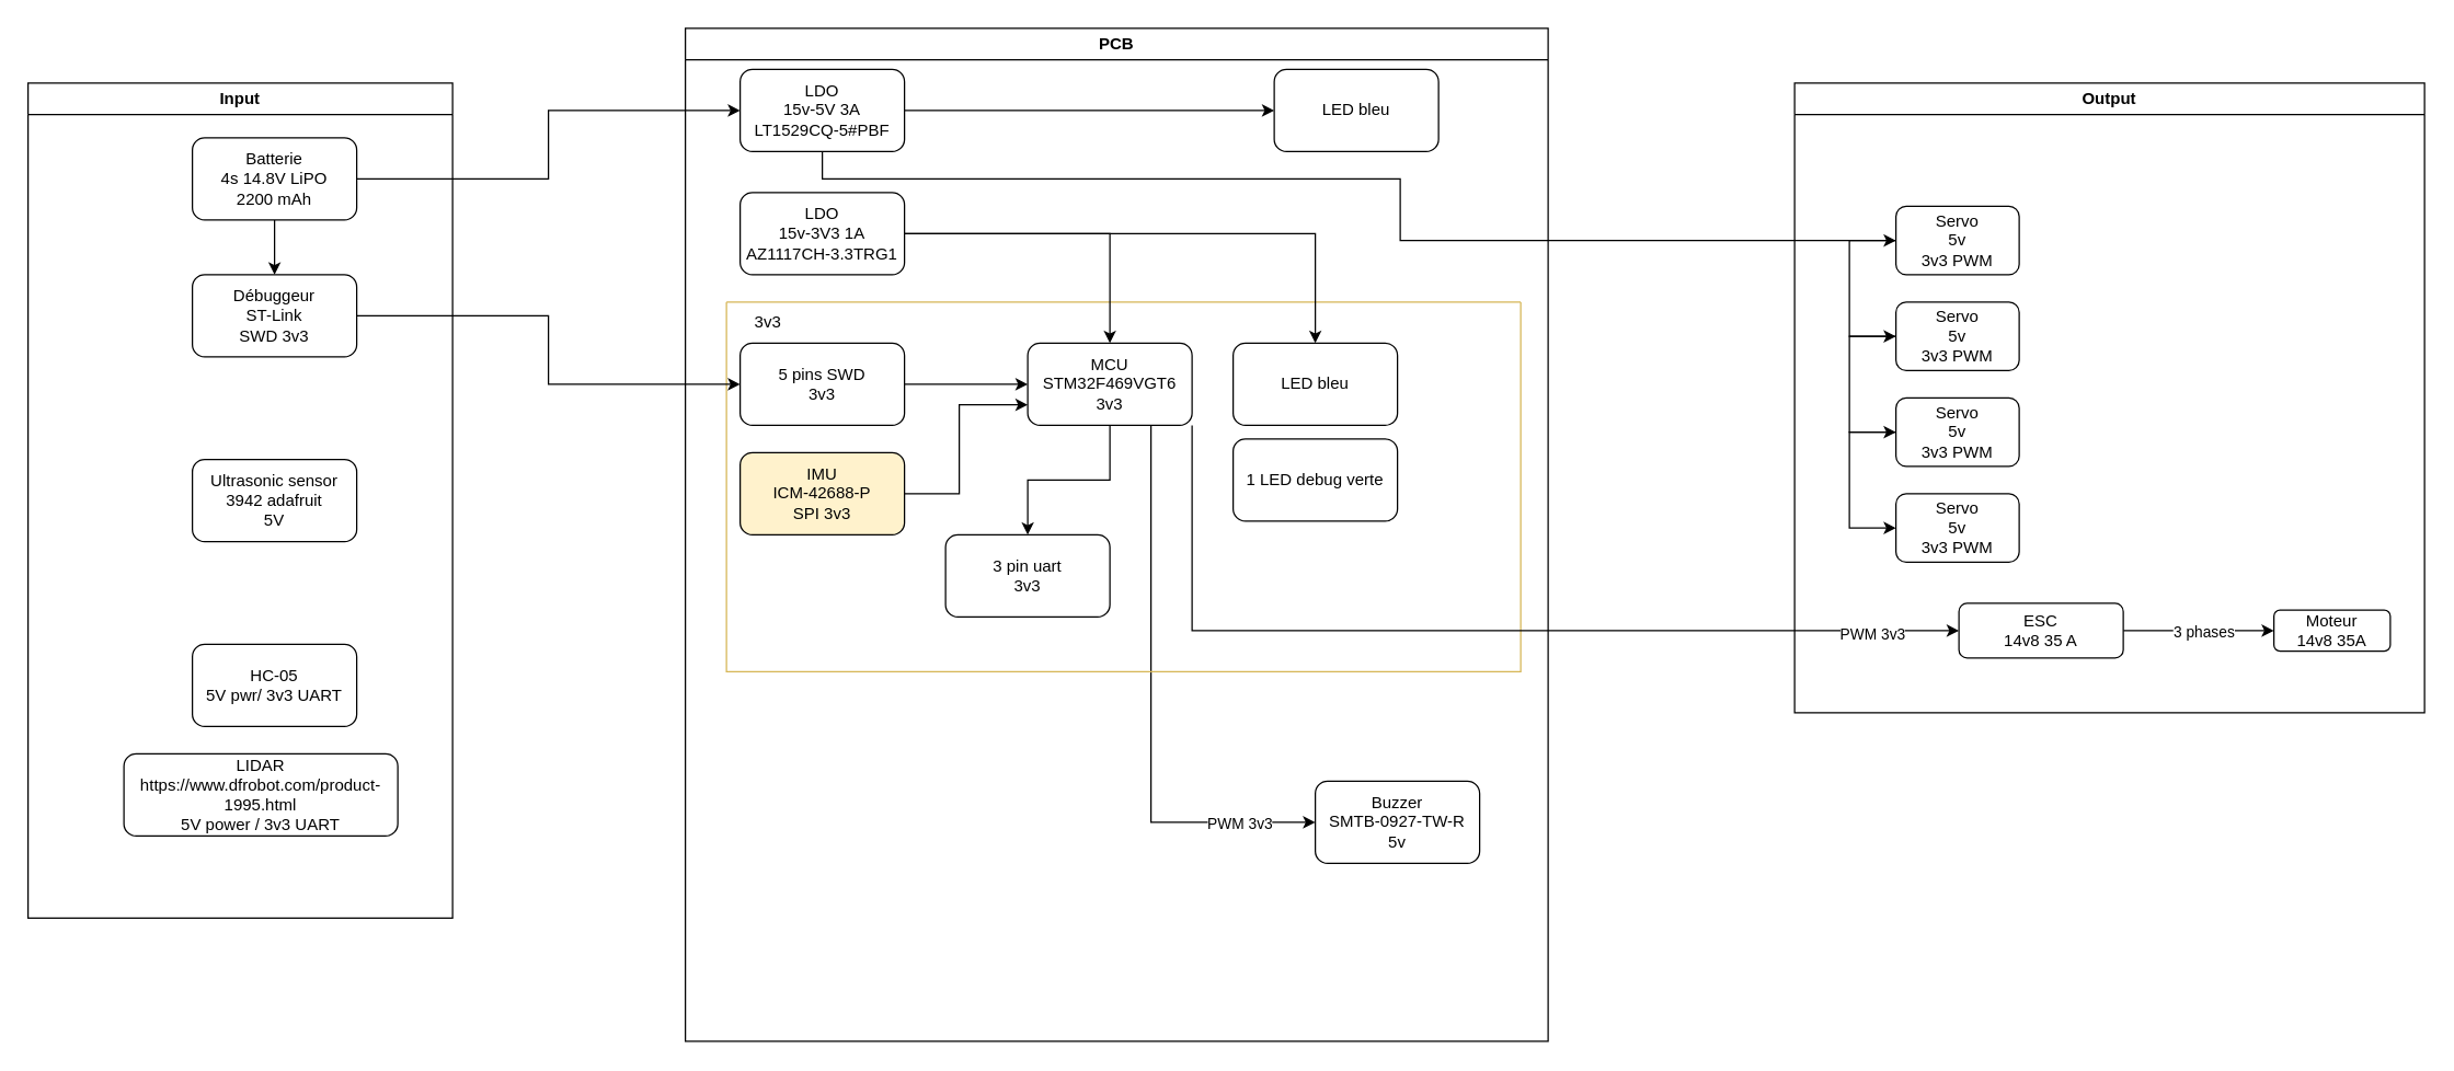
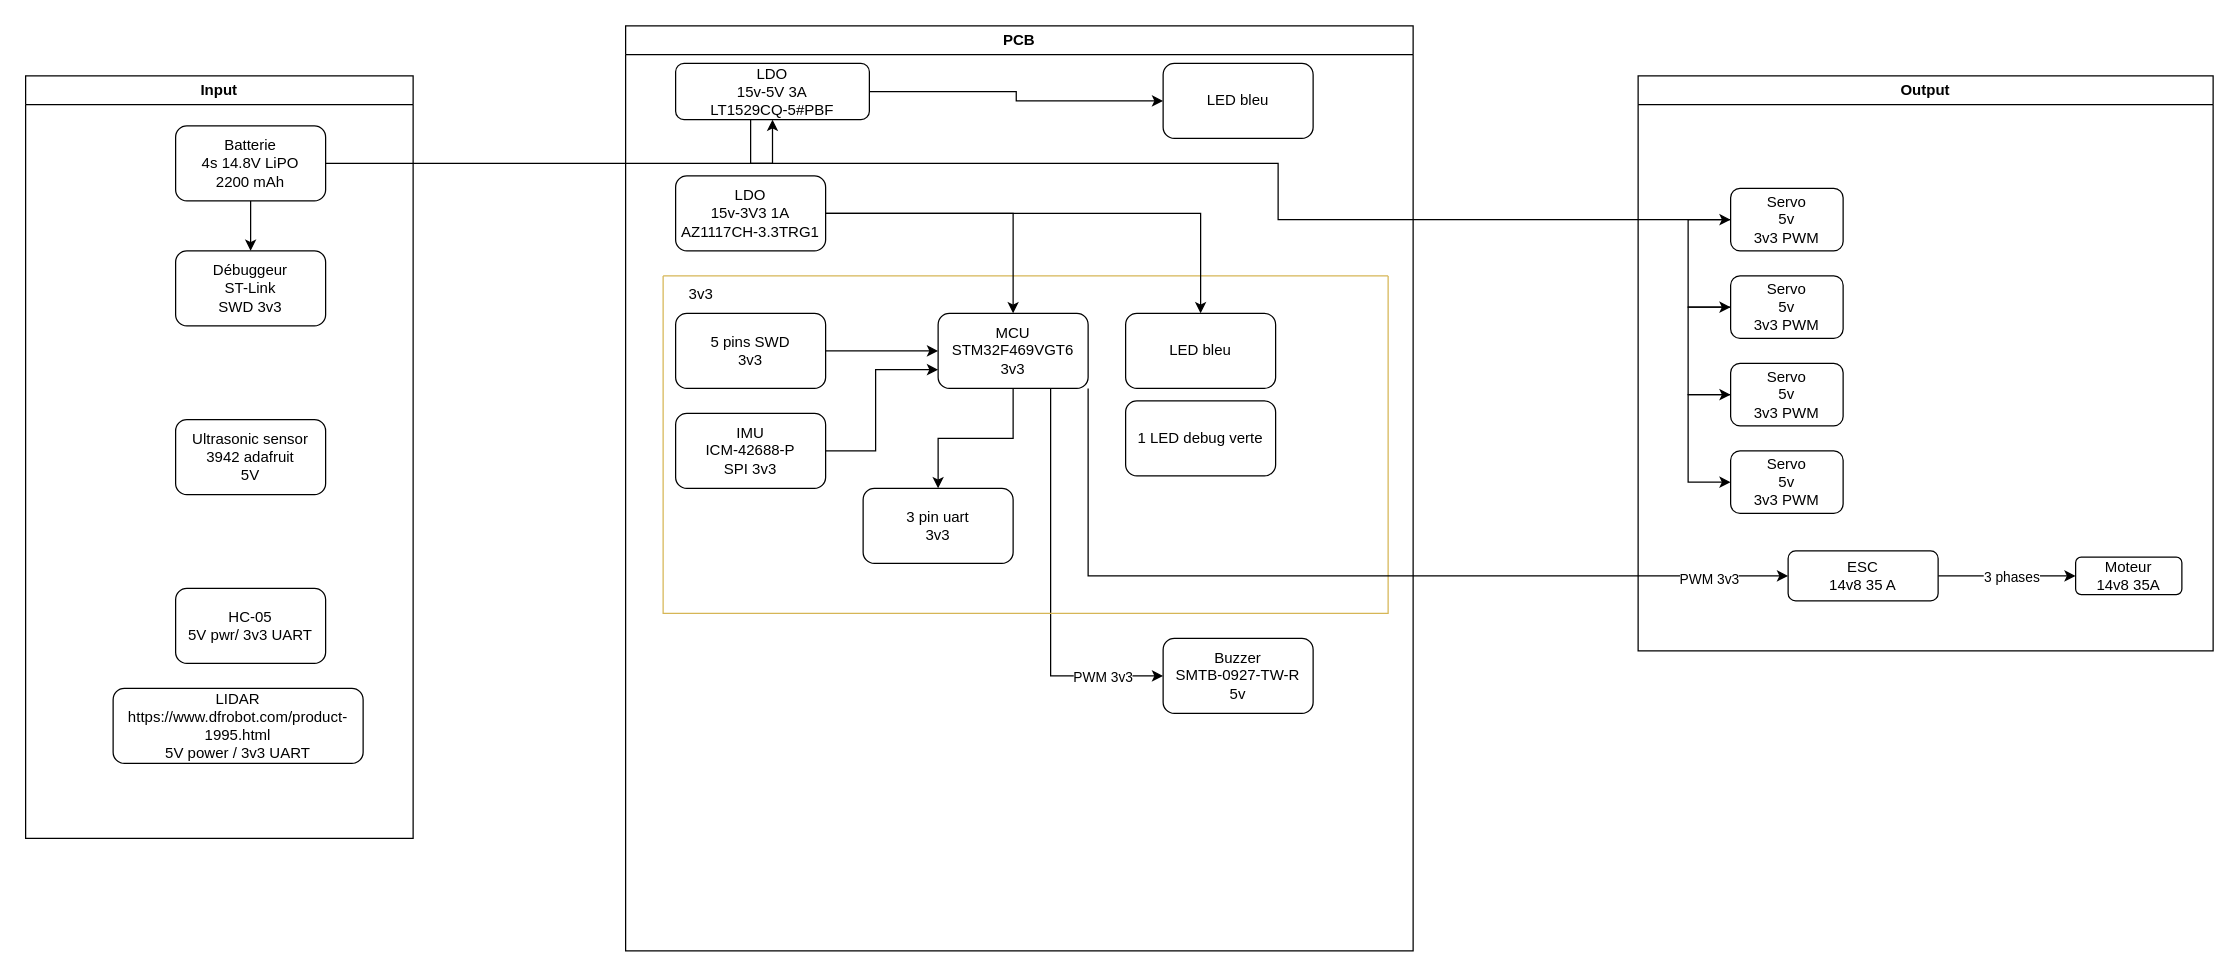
  <mxCell id="0" />
  <mxCell id="1" parent="0" />
  <mxCell id="2" value="Input" style="swimlane;whiteSpace=wrap;html=1;" parent="1" vertex="1"><mxGeometry x="20" y="60" width="310" height="610" as="geometry" /></mxCell>
  <mxCell id="3" value="Batterie&lt;div&gt;4s 14.8V LiPO&lt;/div&gt;&lt;div&gt;2200 mAh&lt;/div&gt;" style="rounded=1;whiteSpace=wrap;html=1;" parent="2" vertex="1"><mxGeometry x="120" y="40" width="120" height="60" as="geometry" /></mxCell>
  <mxCell id="4" value="Débuggeur&lt;div&gt;ST-Link&lt;/div&gt;&lt;div&gt;SWD 3v3&lt;/div&gt;" style="rounded=1;whiteSpace=wrap;html=1;" parent="2" vertex="1"><mxGeometry x="120" y="140" width="120" height="60" as="geometry" /></mxCell>
  <mxCell id="5" value="HC-05&lt;br&gt;5V pwr/ 3v3 UART" style="rounded=1;whiteSpace=wrap;html=1;" parent="2" vertex="1"><mxGeometry x="120" y="410" width="120" height="60" as="geometry" /></mxCell>
  <mxCell id="6" value="Ultrasonic sensor&lt;br&gt;3942 adafruit&lt;br&gt;5V" style="rounded=1;whiteSpace=wrap;html=1;" vertex="1" parent="2"><mxGeometry x="120" y="275" width="120" height="60" as="geometry" /></mxCell>
  <mxCell id="7" value="LIDAR&lt;br&gt;https://www.dfrobot.com/product-1995.html&lt;br&gt;5V power / 3v3 UART" style="rounded=1;whiteSpace=wrap;html=1;" vertex="1" parent="2"><mxGeometry x="70" y="490" width="200" height="60" as="geometry" /></mxCell>
  <mxCell id="8" value="Output" style="swimlane;whiteSpace=wrap;html=1;" parent="1" vertex="1"><mxGeometry x="1310" y="60" width="460" height="460" as="geometry" /></mxCell>
  <mxCell id="9" value="Moteur&lt;br&gt;14v8 35A" style="rounded=1;whiteSpace=wrap;html=1;" parent="8" vertex="1"><mxGeometry x="350" y="385" width="85" height="30" as="geometry" /></mxCell>
  <mxCell id="10" style="edgeStyle=orthogonalEdgeStyle;rounded=0;orthogonalLoop=1;jettySize=auto;html=1;entryX=0;entryY=0.5;entryDx=0;entryDy=0;" edge="1" parent="8" source="12" target="9"><mxGeometry relative="1" as="geometry" /></mxCell>
  <mxCell id="11" value="3 phases" style="edgeLabel;html=1;align=center;verticalAlign=middle;resizable=0;points=[];" vertex="1" connectable="0" parent="10"><mxGeometry x="0.05" relative="1" as="geometry"><mxPoint as="offset" /></mxGeometry></mxCell>
  <mxCell id="12" value="ESC&lt;br&gt;14v8 35 A" style="rounded=1;whiteSpace=wrap;html=1;" vertex="1" parent="8"><mxGeometry x="120" y="380" width="120" height="40" as="geometry" /></mxCell>
  <mxCell id="13" style="edgeStyle=orthogonalEdgeStyle;rounded=0;orthogonalLoop=1;jettySize=auto;html=1;entryX=0;entryY=0.5;entryDx=0;entryDy=0;" edge="1" parent="8" source="14" target="19"><mxGeometry relative="1" as="geometry"><Array as="points"><mxPoint x="40" y="115" /><mxPoint x="40" y="185" /></Array></mxGeometry></mxCell>
  <mxCell id="14" value="Servo&lt;br&gt;5v&lt;br&gt;3v3 PWM" style="rounded=1;whiteSpace=wrap;html=1;" vertex="1" parent="8"><mxGeometry x="74" y="90" width="90" height="50" as="geometry" /></mxCell>
  <mxCell id="15" value="Servo&lt;br&gt;5v&lt;br&gt;3v3 PWM" style="rounded=1;whiteSpace=wrap;html=1;" vertex="1" parent="8"><mxGeometry x="74" y="300" width="90" height="50" as="geometry" /></mxCell>
  <mxCell id="16" style="edgeStyle=orthogonalEdgeStyle;rounded=0;orthogonalLoop=1;jettySize=auto;html=1;entryX=0;entryY=0.5;entryDx=0;entryDy=0;" edge="1" parent="8" source="17" target="15"><mxGeometry relative="1" as="geometry"><Array as="points"><mxPoint x="40" y="255" /><mxPoint x="40" y="325" /></Array></mxGeometry></mxCell>
  <mxCell id="17" value="Servo&lt;br&gt;5v&lt;br&gt;3v3 PWM" style="rounded=1;whiteSpace=wrap;html=1;" vertex="1" parent="8"><mxGeometry x="74" y="230" width="90" height="50" as="geometry" /></mxCell>
  <mxCell id="18" style="edgeStyle=orthogonalEdgeStyle;rounded=0;orthogonalLoop=1;jettySize=auto;html=1;entryX=0;entryY=0.5;entryDx=0;entryDy=0;" edge="1" parent="8" source="19" target="17"><mxGeometry relative="1" as="geometry"><Array as="points"><mxPoint x="40" y="185" /><mxPoint x="40" y="255" /></Array></mxGeometry></mxCell>
  <mxCell id="19" value="Servo&lt;br&gt;5v&lt;br&gt;3v3 PWM" style="rounded=1;whiteSpace=wrap;html=1;" vertex="1" parent="8"><mxGeometry x="74" y="160" width="90" height="50" as="geometry" /></mxCell>
  <mxCell id="20" value="PCB" style="swimlane;whiteSpace=wrap;html=1;" parent="1" vertex="1"><mxGeometry x="500" y="20" width="630" height="740" as="geometry" /></mxCell>
- <mxCell id="21" value="Buzzer&lt;div&gt;SMTB-0927-TW-R&lt;br&gt;&lt;/div&gt;&lt;div&gt;5v&lt;/div&gt;" style="rounded=1;whiteSpace=wrap;html=1;" vertex="1" parent="20"><mxGeometry x="460" y="550" width="120" height="60" as="geometry" /></mxCell>
+ <mxCell id="21" value="Buzzer&lt;div&gt;SMTB-0927-TW-R&lt;br&gt;&lt;/div&gt;&lt;div&gt;5v&lt;/div&gt;" style="rounded=1;whiteSpace=wrap;html=1;" vertex="1" parent="20"><mxGeometry x="430" y="490" width="120" height="60" as="geometry" /></mxCell>
  <mxCell id="22" style="edgeStyle=orthogonalEdgeStyle;rounded=0;orthogonalLoop=1;jettySize=auto;html=1;entryX=0;entryY=0.5;entryDx=0;entryDy=0;" edge="1" parent="20" source="23" target="28"><mxGeometry relative="1" as="geometry" /></mxCell>
  <mxCell id="23" value="5 pins SWD&lt;br&gt;3v3" style="rounded=1;whiteSpace=wrap;html=1;" vertex="1" parent="20"><mxGeometry x="40" y="230" width="120" height="60" as="geometry" /></mxCell>
  <mxCell id="24" style="edgeStyle=orthogonalEdgeStyle;rounded=0;orthogonalLoop=1;jettySize=auto;html=1;entryX=0;entryY=0.75;entryDx=0;entryDy=0;" edge="1" parent="20" source="33" target="28"><mxGeometry relative="1" as="geometry"><Array as="points"><mxPoint x="200" y="340" /><mxPoint x="200" y="275" /></Array></mxGeometry></mxCell>
  <mxCell id="25" style="edgeStyle=orthogonalEdgeStyle;rounded=0;orthogonalLoop=1;jettySize=auto;html=1;" edge="1" parent="20" source="28" target="30"><mxGeometry relative="1" as="geometry" /></mxCell>
  <mxCell id="26" style="edgeStyle=orthogonalEdgeStyle;rounded=0;orthogonalLoop=1;jettySize=auto;html=1;exitX=0.75;exitY=1;exitDx=0;exitDy=0;entryX=0;entryY=0.5;entryDx=0;entryDy=0;" edge="1" parent="20" source="28" target="21"><mxGeometry relative="1" as="geometry" /></mxCell>
  <mxCell id="27" value="PWM 3v3" style="edgeLabel;html=1;align=center;verticalAlign=middle;resizable=0;points=[];" vertex="1" connectable="0" parent="26"><mxGeometry x="0.833" y="-2" relative="1" as="geometry"><mxPoint x="-22" y="-2" as="offset" /></mxGeometry></mxCell>
  <mxCell id="28" value="MCU&lt;br&gt;STM32F469VGT6&lt;br&gt;3v3" style="rounded=1;whiteSpace=wrap;html=1;" parent="20" vertex="1"><mxGeometry x="250" y="230" width="120" height="60" as="geometry" /></mxCell>
  <mxCell id="29" value="" style="swimlane;startSize=0;fillColor=#FFF2CC;strokeColor=#d6b656;gradientColor=none;swimlaneFillColor=none;" vertex="1" parent="20"><mxGeometry x="30" y="200" width="580" height="270" as="geometry" /></mxCell>
  <mxCell id="30" value="3 pin uart&lt;br&gt;3v3" style="rounded=1;whiteSpace=wrap;html=1;" vertex="1" parent="29"><mxGeometry x="160" y="170" width="120" height="60" as="geometry" /></mxCell>
  <mxCell id="31" value="3v3" style="text;html=1;align=center;verticalAlign=middle;resizable=0;points=[];autosize=1;strokeColor=none;fillColor=none;" vertex="1" parent="29"><mxGeometry x="10" width="40" height="30" as="geometry" /></mxCell>
  <mxCell id="32" value="LED bleu" style="rounded=1;whiteSpace=wrap;html=1;" vertex="1" parent="29"><mxGeometry x="370" y="30" width="120" height="60" as="geometry" /></mxCell>
- <mxCell id="33" value="IMU&lt;br&gt;ICM-42688-P&lt;br&gt;SPI 3v3" style="rounded=1;whiteSpace=wrap;html=1;fillColor=#fff2cc;" parent="29" vertex="1"><mxGeometry x="10" y="110" width="120" height="60" as="geometry" /></mxCell>
+ <mxCell id="33" value="IMU&lt;br&gt;ICM-42688-P&lt;br&gt;SPI 3v3" style="rounded=1;whiteSpace=wrap;html=1;" parent="29" vertex="1"><mxGeometry x="10" y="110" width="120" height="60" as="geometry" /></mxCell>
  <mxCell id="34" value="1 LED debug verte" style="rounded=1;whiteSpace=wrap;html=1;" vertex="1" parent="29"><mxGeometry x="370" y="100" width="120" height="60" as="geometry" /></mxCell>
  <mxCell id="35" style="edgeStyle=orthogonalEdgeStyle;rounded=0;orthogonalLoop=1;jettySize=auto;html=1;exitX=1;exitY=0.5;exitDx=0;exitDy=0;entryX=0;entryY=0.5;entryDx=0;entryDy=0;" edge="1" parent="20" source="36" target="40"><mxGeometry relative="1" as="geometry" /></mxCell>
- <mxCell id="36" value="LDO&lt;br&gt;15v-5V 3A&lt;br&gt;LT1529CQ-5#PBF" style="rounded=1;whiteSpace=wrap;html=1;" vertex="1" parent="20"><mxGeometry x="40" y="30" width="120" height="60" as="geometry" /></mxCell>
+ <mxCell id="36" value="LDO&lt;br&gt;15v-5V 3A&lt;br&gt;LT1529CQ-5#PBF" style="rounded=1;whiteSpace=wrap;html=1;" vertex="1" parent="20"><mxGeometry x="40" y="30" width="155" height="45" as="geometry" /></mxCell>
  <mxCell id="37" style="edgeStyle=orthogonalEdgeStyle;rounded=0;orthogonalLoop=1;jettySize=auto;html=1;" edge="1" parent="20" source="39" target="28"><mxGeometry relative="1" as="geometry" /></mxCell>
  <mxCell id="38" style="edgeStyle=orthogonalEdgeStyle;rounded=0;orthogonalLoop=1;jettySize=auto;html=1;entryX=0.5;entryY=0;entryDx=0;entryDy=0;" edge="1" parent="20" source="39" target="32"><mxGeometry relative="1" as="geometry" /></mxCell>
  <mxCell id="39" value="LDO&lt;br&gt;15v-3V3 1A&lt;br&gt;AZ1117CH-3.3TRG1" style="rounded=1;whiteSpace=wrap;html=1;" vertex="1" parent="20"><mxGeometry x="40" y="120" width="120" height="60" as="geometry" /></mxCell>
  <mxCell id="40" value="LED bleu" style="rounded=1;whiteSpace=wrap;html=1;" vertex="1" parent="20"><mxGeometry x="430" y="30" width="120" height="60" as="geometry" /></mxCell>
- <mxCell id="41" style="edgeStyle=orthogonalEdgeStyle;rounded=0;orthogonalLoop=1;jettySize=auto;html=1;" edge="1" parent="1" source="4" target="23"><mxGeometry relative="1" as="geometry" /></mxCell>
  <mxCell id="42" style="edgeStyle=orthogonalEdgeStyle;rounded=0;orthogonalLoop=1;jettySize=auto;html=1;exitX=1;exitY=1;exitDx=0;exitDy=0;entryX=0;entryY=0.5;entryDx=0;entryDy=0;" edge="1" parent="1" source="28" target="12"><mxGeometry relative="1" as="geometry"><Array as="points"><mxPoint x="870" y="460" /></Array></mxGeometry></mxCell>
  <mxCell id="43" value="PWM 3v3" style="edgeLabel;html=1;align=center;verticalAlign=middle;resizable=0;points=[];" vertex="1" connectable="0" parent="42"><mxGeometry x="0.819" y="-2" relative="1" as="geometry"><mxPoint as="offset" /></mxGeometry></mxCell>
  <mxCell id="44" style="edgeStyle=orthogonalEdgeStyle;rounded=0;orthogonalLoop=1;jettySize=auto;html=1;exitX=1;exitY=0.5;exitDx=0;exitDy=0;" edge="1" parent="1" source="3" target="36"><mxGeometry relative="1" as="geometry" /></mxCell>
  <mxCell id="45" style="edgeStyle=orthogonalEdgeStyle;rounded=0;orthogonalLoop=1;jettySize=auto;html=1;" edge="1" parent="1" source="3" target="4"><mxGeometry relative="1" as="geometry" /></mxCell>
  <mxCell id="46" style="edgeStyle=orthogonalEdgeStyle;rounded=0;orthogonalLoop=1;jettySize=auto;html=1;entryX=0;entryY=0.5;entryDx=0;entryDy=0;" edge="1" parent="1" source="36" target="14"><mxGeometry relative="1" as="geometry"><Array as="points"><mxPoint x="600" y="130" /><mxPoint x="1022" y="130" /><mxPoint x="1022" y="175" /></Array></mxGeometry></mxCell>
